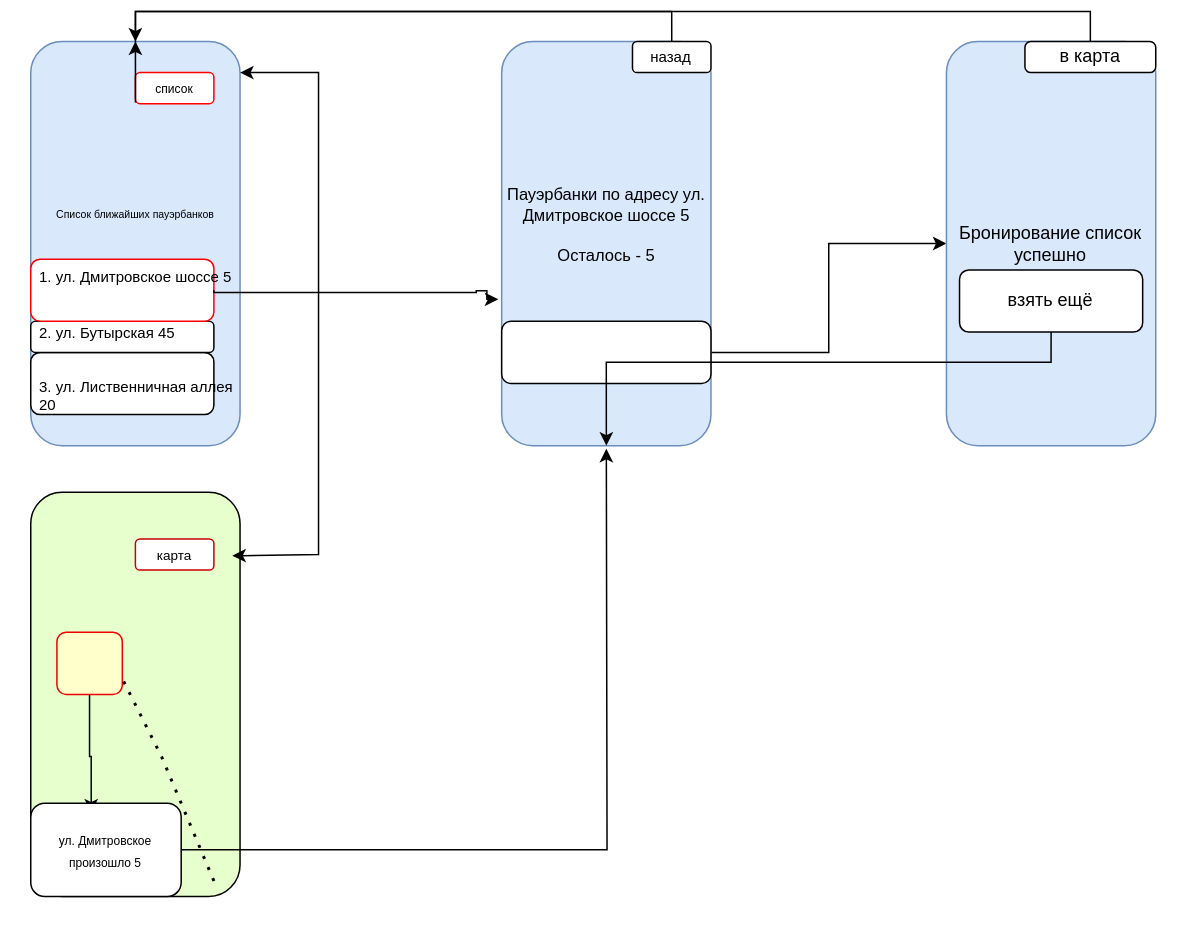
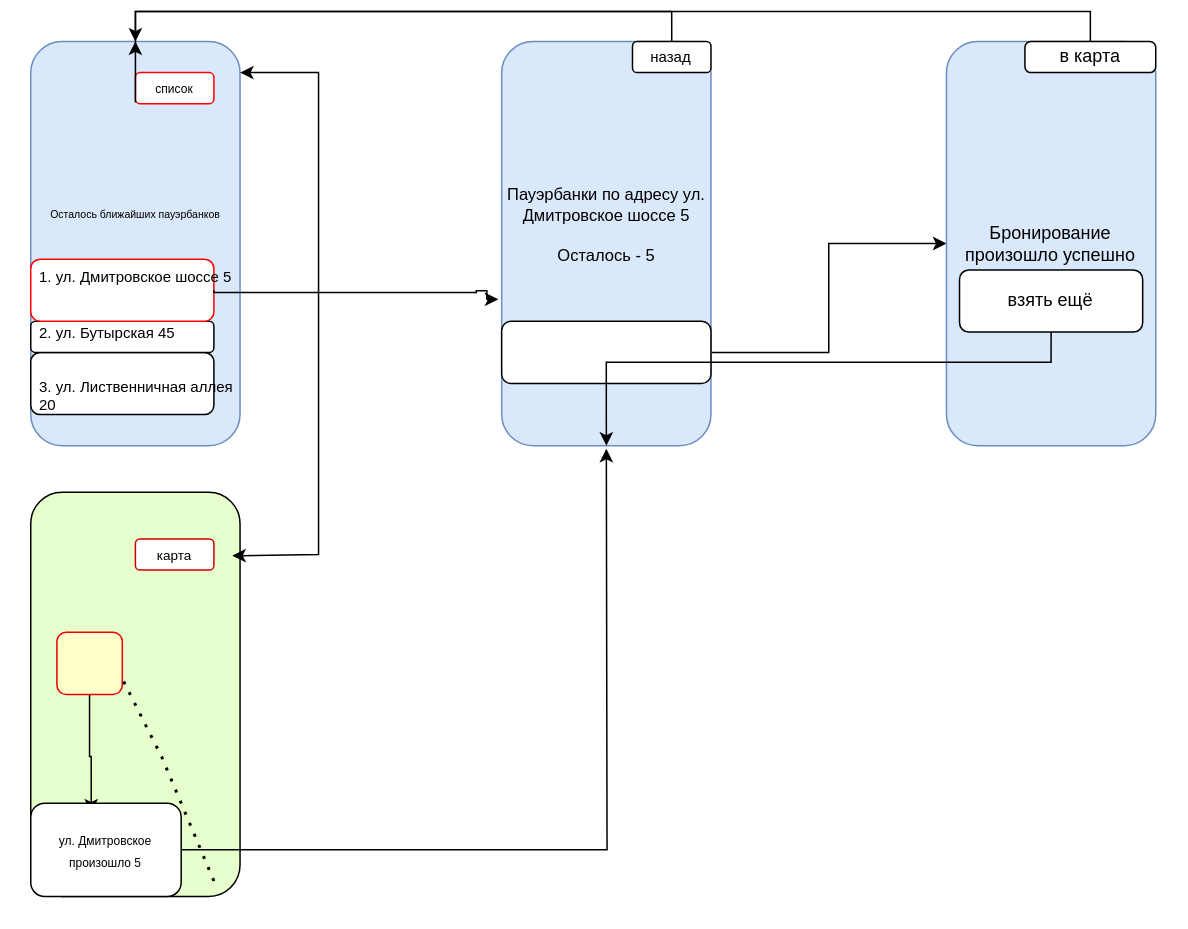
  <mxCell id="0" />
  <mxCell id="1" parent="0" />
  <mxCell id="2" value="" style="group" vertex="1" connectable="0" parent="1"><mxGeometry x="20" y="20" width="750" height="570" as="geometry" /></mxCell>
  <mxCell id="3" value="" style="rounded=1;whiteSpace=wrap;html=1;fillColor=#dae8fc;strokeColor=#6c8ebf;" vertex="1" parent="2"><mxGeometry width="139.535" height="269.455" as="geometry" /></mxCell>
  <mxCell id="4" value="" style="rounded=1;whiteSpace=wrap;html=1;" vertex="1" parent="2"><mxGeometry y="207.273" width="122.093" height="41.455" as="geometry" /></mxCell>
  <mxCell id="5" value="" style="rounded=1;whiteSpace=wrap;html=1;" vertex="1" parent="2"><mxGeometry y="186.545" width="122.093" height="20.727" as="geometry" /></mxCell>
  <mxCell id="6" value="" style="rounded=1;whiteSpace=wrap;html=1;strokeColor=#FF0000;" vertex="1" parent="2"><mxGeometry y="145.091" width="122.093" height="41.455" as="geometry" /></mxCell>
  <mxCell id="7" value="" style="edgeStyle=orthogonalEdgeStyle;rounded=0;orthogonalLoop=1;jettySize=auto;html=1;entryX=-0.016;entryY=0.638;entryDx=0;entryDy=0;entryPerimeter=0;" edge="1" parent="2" target="11"><mxGeometry relative="1" as="geometry"><mxPoint x="122.093" y="165.818" as="sourcePoint" /><mxPoint x="296.512" y="165.818" as="targetPoint" /><Array as="points"><mxPoint x="122.635" y="167.362" /><mxPoint x="296.959" y="167.362" /><mxPoint x="296.959" y="166.149" /><mxPoint x="304.054" y="166.149" /><mxPoint x="304.054" y="172.213" /></Array></mxGeometry></mxCell>
  <mxCell id="8" value="" style="rounded=1;whiteSpace=wrap;html=1;gradientColor=none;strokeColor=#FF0000;" vertex="1" parent="2"><mxGeometry x="69.767" y="20.727" width="52.326" height="20.727" as="geometry" /></mxCell>
  <mxCell id="9" value="" style="rounded=1;whiteSpace=wrap;html=1;fontStyle=0;fillColor=#E6FFCC;" vertex="1" parent="2"><mxGeometry y="300.545" width="139.535" height="269.455" as="geometry" /></mxCell>
  <mxCell id="10" value="" style="edgeStyle=orthogonalEdgeStyle;rounded=0;orthogonalLoop=1;jettySize=auto;html=1;" edge="1" parent="2" source="11" target="12"><mxGeometry relative="1" as="geometry"><Array as="points"><mxPoint x="531.977" y="207.273" /><mxPoint x="531.977" y="134.727" /></Array></mxGeometry></mxCell>
  <mxCell id="11" value="&lt;div style=&quot;font-size: 11px;&quot;&gt;&lt;font style=&quot;font-size: 11px;&quot;&gt;&lt;br&gt;&lt;/font&gt;&lt;/div&gt;&lt;font style=&quot;font-size: 11px;&quot;&gt;Пауэрбанки по адресу ул. Дмитровское шоссе 5&lt;/font&gt;&lt;div style=&quot;font-size: 11px;&quot;&gt;&lt;font style=&quot;font-size: 11px;&quot;&gt;&lt;span style=&quot;background-color: initial;&quot;&gt;&lt;br&gt;&lt;/span&gt;&lt;/font&gt;&lt;/div&gt;&lt;div style=&quot;font-size: 11px;&quot;&gt;&lt;font style=&quot;font-size: 11px;&quot;&gt;&lt;span style=&quot;background-color: initial;&quot;&gt;Осталось - 5&lt;/span&gt;&lt;br&gt;&lt;/font&gt;&lt;/div&gt;&lt;div style=&quot;font-size: 11px;&quot;&gt;&lt;font style=&quot;font-size: 11px;&quot;&gt;&lt;br&gt;&lt;/font&gt;&lt;/div&gt;&lt;div style=&quot;font-size: 11px;&quot;&gt;&lt;font style=&quot;font-size: 11px;&quot;&gt;&lt;br&gt;&lt;/font&gt;&lt;/div&gt;&lt;div style=&quot;font-size: 11px;&quot;&gt;&lt;font style=&quot;font-size: 11px;&quot;&gt;&lt;br&gt;&lt;/font&gt;&lt;/div&gt;" style="rounded=1;whiteSpace=wrap;html=1;fillColor=#dae8fc;strokeColor=#6c8ebf;" vertex="1" parent="2"><mxGeometry x="313.953" width="139.535" height="269.455" as="geometry" /></mxCell>
- <mxCell id="12" value="Бронирование список успешно" style="rounded=1;whiteSpace=wrap;html=1;fillColor=#dae8fc;strokeColor=#6c8ebf;" vertex="1" parent="2"><mxGeometry x="610.465" width="139.535" height="269.455" as="geometry" /></mxCell>
+ <mxCell id="12" value="Бронирование произошло успешно" style="rounded=1;whiteSpace=wrap;html=1;fillColor=#dae8fc;strokeColor=#6c8ebf;" vertex="1" parent="2"><mxGeometry x="610.465" width="139.535" height="269.455" as="geometry" /></mxCell>
  <mxCell id="13" value="&lt;font style=&quot;font-size: 8px;&quot;&gt;список&lt;/font&gt;" style="text;html=1;align=center;verticalAlign=middle;whiteSpace=wrap;rounded=0;" vertex="1" parent="2"><mxGeometry x="61.047" y="20.727" width="69.767" height="20.727" as="geometry" /></mxCell>
  <mxCell id="14" value="" style="rounded=1;whiteSpace=wrap;html=1;verticalAlign=bottom;strokeColor=#CC0000;" vertex="1" parent="2"><mxGeometry x="69.767" y="331.636" width="52.326" height="20.727" as="geometry" /></mxCell>
  <mxCell id="15" value="&lt;span style=&quot;font-size: 9px;&quot;&gt;карта&lt;/span&gt;" style="text;html=1;align=center;verticalAlign=middle;whiteSpace=wrap;rounded=0;" vertex="1" parent="2"><mxGeometry x="74.128" y="331.636" width="43.605" height="20.727" as="geometry" /></mxCell>
- <mxCell id="16" value="&lt;font style=&quot;font-size: 7px;&quot;&gt;Список ближайших пауэрбанков&lt;/font&gt;" style="text;html=1;align=center;verticalAlign=middle;whiteSpace=wrap;rounded=0;" vertex="1" parent="2"><mxGeometry y="82.909" width="139.535" height="62.182" as="geometry" /></mxCell>
+ <mxCell id="16" value="&lt;font style=&quot;font-size: 7px;&quot;&gt;Осталось ближайших пауэрбанков&lt;/font&gt;" style="text;html=1;align=center;verticalAlign=middle;whiteSpace=wrap;rounded=0;" vertex="1" parent="2"><mxGeometry y="82.909" width="139.535" height="62.182" as="geometry" /></mxCell>
  <mxCell id="17" value="&lt;div style=&quot;font-size: 10px;&quot;&gt;&lt;font style=&quot;font-size: 10px;&quot;&gt;&lt;br&gt;&lt;/font&gt;&lt;/div&gt;&lt;div style=&quot;font-size: 10px;&quot;&gt;&lt;font style=&quot;font-size: 10px;&quot;&gt;&lt;br&gt;&lt;/font&gt;&lt;/div&gt;&lt;font style=&quot;font-size: 10px;&quot;&gt;1. ул. Дмитровское шоссе 5&lt;/font&gt;&lt;div style=&quot;font-size: 10px;&quot;&gt;&lt;font style=&quot;font-size: 10px;&quot;&gt;&lt;br&gt;&lt;/font&gt;&lt;/div&gt;&lt;div style=&quot;font-size: 10px;&quot;&gt;&lt;font style=&quot;font-size: 10px;&quot;&gt;&lt;br&gt;&lt;/font&gt;&lt;/div&gt;&lt;div style=&quot;font-size: 10px;&quot;&gt;&lt;div style=&quot;&quot;&gt;&lt;font style=&quot;font-size: 10px;&quot;&gt;2. ул. Бутырская 45&lt;/font&gt;&lt;/div&gt;&lt;div style=&quot;&quot;&gt;&lt;font style=&quot;font-size: 10px;&quot;&gt;&lt;br&gt;&lt;/font&gt;&lt;/div&gt;&lt;div style=&quot;&quot;&gt;&lt;br&gt;&lt;/div&gt;&lt;div style=&quot;&quot;&gt;&lt;font style=&quot;font-size: 10px;&quot;&gt;3. ул. Лиственничная аллея 20&lt;/font&gt;&lt;/div&gt;&lt;/div&gt;" style="text;html=1;align=left;verticalAlign=middle;whiteSpace=wrap;rounded=0;" vertex="1" parent="2"><mxGeometry x="4.36" y="165.818" width="139.535" height="41.455" as="geometry" /></mxCell>
  <mxCell id="18" value="" style="rounded=1;whiteSpace=wrap;html=1;" vertex="1" parent="2"><mxGeometry x="313.953" y="186.545" width="139.535" height="41.455" as="geometry" /></mxCell>
  <mxCell id="19" value="" style="rounded=1;whiteSpace=wrap;html=1;" vertex="1" parent="2"><mxGeometry x="401.163" width="52.326" height="20.727" as="geometry" /></mxCell>
  <mxCell id="20" style="edgeStyle=orthogonalEdgeStyle;rounded=0;orthogonalLoop=1;jettySize=auto;html=1;exitX=0.5;exitY=0;exitDx=0;exitDy=0;entryX=0.5;entryY=0;entryDx=0;entryDy=0;" edge="1" parent="2" source="21" target="3"><mxGeometry relative="1" as="geometry" /></mxCell>
  <mxCell id="21" value="&lt;font style=&quot;font-size: 10px;&quot;&gt;назад&lt;/font&gt;" style="text;html=1;align=center;verticalAlign=middle;whiteSpace=wrap;rounded=0;" vertex="1" parent="2"><mxGeometry x="401.163" width="52.326" height="20.727" as="geometry" /></mxCell>
  <mxCell id="22" style="edgeStyle=orthogonalEdgeStyle;rounded=0;orthogonalLoop=1;jettySize=auto;html=1;exitX=0.5;exitY=1;exitDx=0;exitDy=0;entryX=0.5;entryY=1;entryDx=0;entryDy=0;" edge="1" parent="2" source="23" target="11"><mxGeometry relative="1" as="geometry" /></mxCell>
  <mxCell id="23" value="взять ещё" style="rounded=1;whiteSpace=wrap;html=1;" vertex="1" parent="2"><mxGeometry x="619.186" y="152.273" width="122.093" height="41.455" as="geometry" /></mxCell>
  <mxCell id="24" style="edgeStyle=orthogonalEdgeStyle;rounded=0;orthogonalLoop=1;jettySize=auto;html=1;exitX=0.5;exitY=0;exitDx=0;exitDy=0;entryX=0.5;entryY=0;entryDx=0;entryDy=0;" edge="1" parent="2" source="25" target="3"><mxGeometry relative="1" as="geometry" /></mxCell>
  <mxCell id="25" value="в карта" style="rounded=1;whiteSpace=wrap;html=1;arcSize=19;" vertex="1" parent="2"><mxGeometry x="662.791" width="87.209" height="20.727" as="geometry" /></mxCell>
  <mxCell id="26" style="edgeStyle=orthogonalEdgeStyle;rounded=0;orthogonalLoop=1;jettySize=auto;html=1;entryX=0.402;entryY=0.1;entryDx=0;entryDy=0;entryPerimeter=0;" edge="1" parent="2" source="27" target="30"><mxGeometry relative="1" as="geometry"><Array as="points"><mxPoint x="38.372" y="476.727" /><mxPoint x="40.116" y="476.727" /></Array></mxGeometry></mxCell>
  <mxCell id="27" value="" style="rounded=1;whiteSpace=wrap;html=1;fillColor=#FFFFCC;strokeColor=#ed0202;" vertex="1" parent="2"><mxGeometry x="17.442" y="393.818" width="43.605" height="41.455" as="geometry" /></mxCell>
  <mxCell id="28" value="" style="endArrow=none;dashed=1;html=1;dashPattern=1 3;strokeWidth=2;rounded=0;entryX=1;entryY=0.75;entryDx=0;entryDy=0;" edge="1" parent="2" target="27"><mxGeometry width="50" height="50" relative="1" as="geometry"><mxPoint x="122.093" y="559.636" as="sourcePoint" /><mxPoint x="122.093" y="414.545" as="targetPoint" /><Array as="points"><mxPoint x="87.209" y="476.727" /></Array></mxGeometry></mxCell>
  <mxCell id="29" value="" style="endArrow=classic;startArrow=classic;html=1;rounded=0;exitX=0.963;exitY=0.157;exitDx=0;exitDy=0;exitPerimeter=0;" edge="1" parent="2" source="9"><mxGeometry width="50" height="50" relative="1" as="geometry"><mxPoint x="143.895" y="352.364" as="sourcePoint" /><mxPoint x="139.535" y="20.727" as="targetPoint" /><Array as="points"><mxPoint x="191.86" y="342" /><mxPoint x="191.86" y="186.545" /><mxPoint x="191.86" y="20.727" /></Array></mxGeometry></mxCell>
  <mxCell id="30" value="&lt;font style=&quot;font-size: 8px;&quot;&gt;ул. Дмитровское произошло 5&lt;/font&gt;" style="rounded=1;whiteSpace=wrap;html=1;" vertex="1" parent="2"><mxGeometry y="507.818" width="100.291" height="62.182" as="geometry" /></mxCell>
  <mxCell id="31" style="edgeStyle=orthogonalEdgeStyle;rounded=0;orthogonalLoop=1;jettySize=auto;html=1;exitX=1;exitY=0.5;exitDx=0;exitDy=0;" edge="1" parent="2" source="30"><mxGeometry relative="1" as="geometry"><mxPoint x="383.721" y="271.527" as="targetPoint" /></mxGeometry></mxCell>
